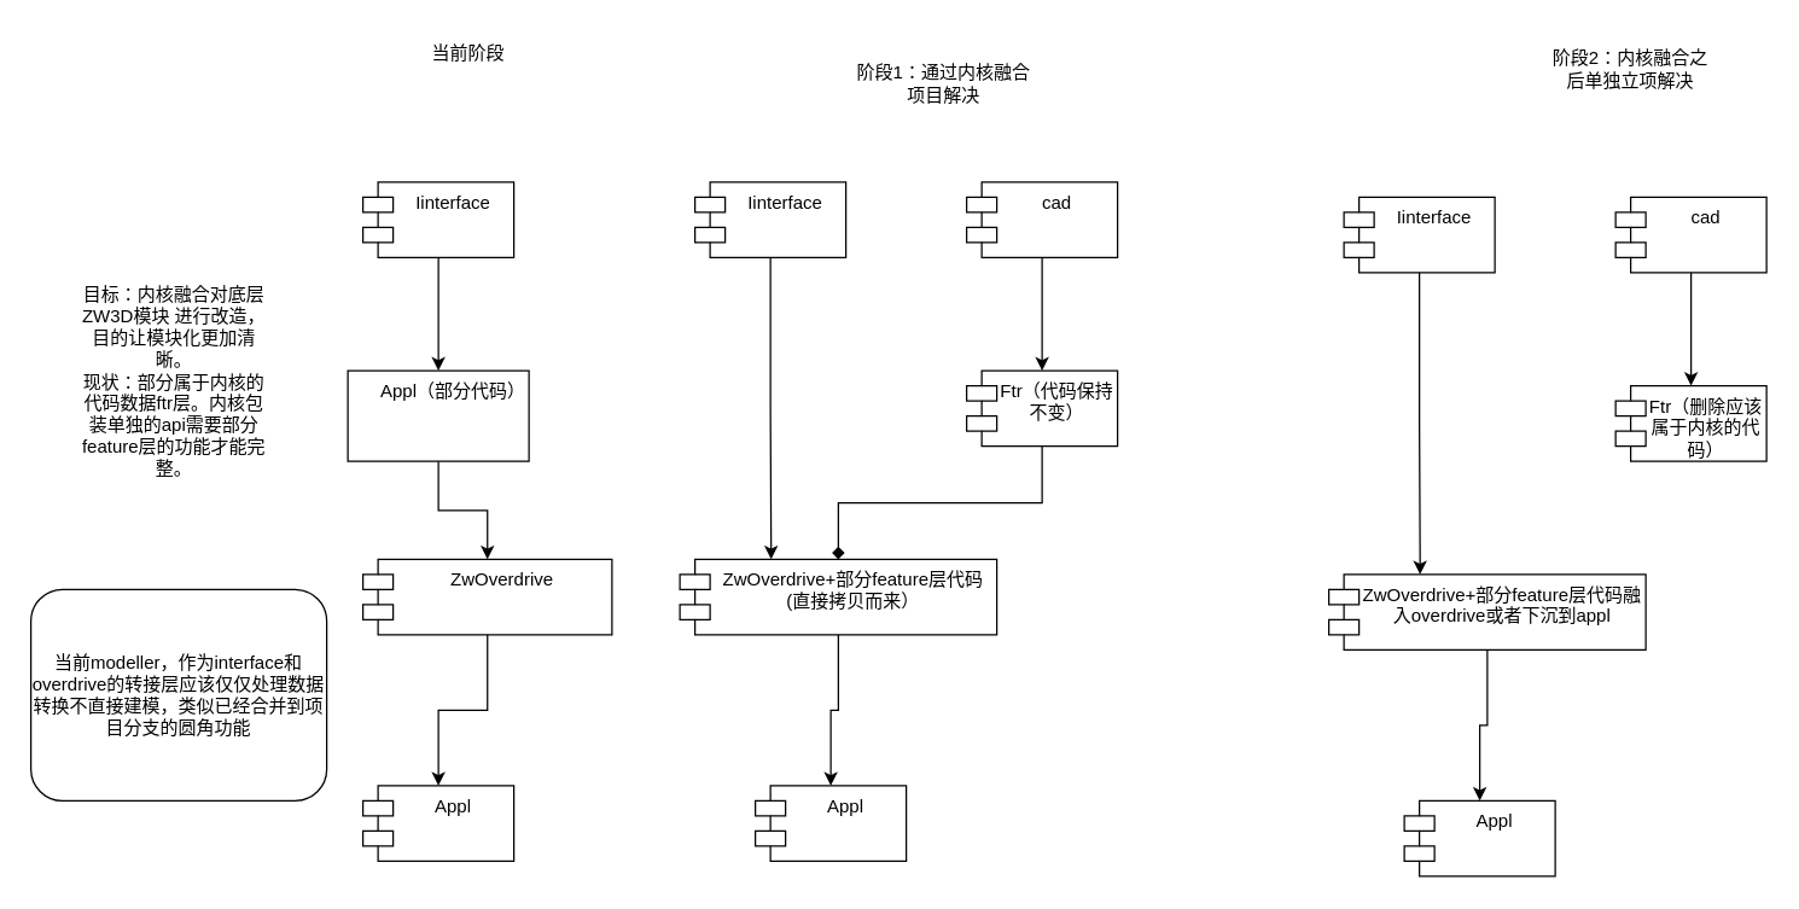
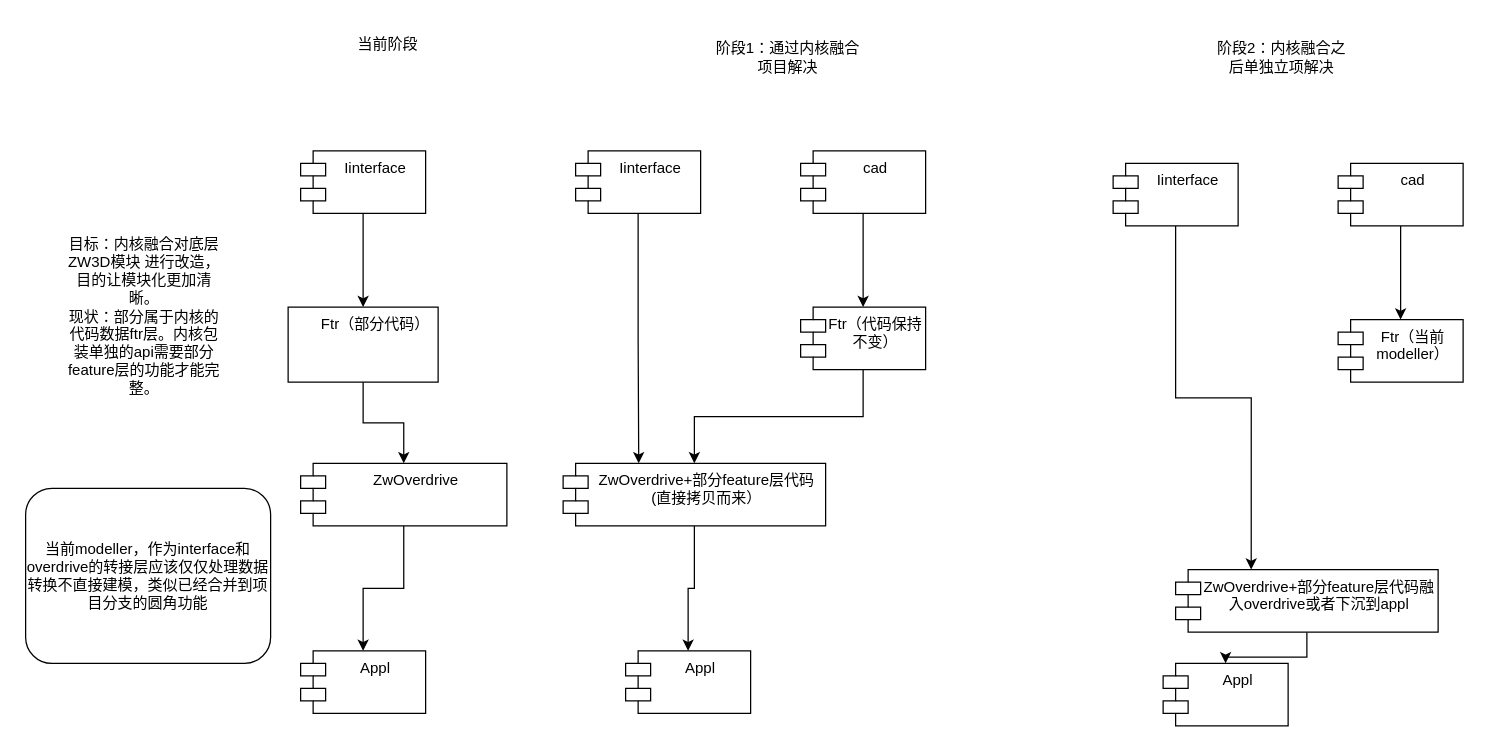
  <mxCell id="0" />
  <mxCell id="1" parent="0" />
  <mxCell id="2" value="" style="edgeStyle=orthogonalEdgeStyle;rounded=0;orthogonalLoop=1;jettySize=auto;html=1;" parent="1" source="3" target="5" edge="1"><mxGeometry relative="1" as="geometry" /></mxCell>
  <mxCell id="3" value="Iinterface" style="shape=module;align=left;spacingLeft=20;align=center;verticalAlign=top;whiteSpace=wrap;html=1;" parent="1" vertex="1"><mxGeometry x="240" y="120" width="100" height="50" as="geometry" /></mxCell>
  <mxCell id="4" value="" style="edgeStyle=orthogonalEdgeStyle;rounded=0;orthogonalLoop=1;jettySize=auto;html=1;" parent="1" source="5" target="7" edge="1"><mxGeometry relative="1" as="geometry" /></mxCell>
- <mxCell id="5" value="Appl（部分代码）" style="whiteSpace=wrap;html=1;verticalAlign=top;spacingLeft=20;" parent="1" vertex="1"><mxGeometry x="230" y="245" width="120" height="60" as="geometry" /></mxCell>
+ <mxCell id="5" value="Ftr（部分代码）" style="whiteSpace=wrap;html=1;verticalAlign=top;spacingLeft=20;" parent="1" vertex="1"><mxGeometry x="230" y="245" width="120" height="60" as="geometry" /></mxCell>
  <mxCell id="6" value="" style="edgeStyle=orthogonalEdgeStyle;rounded=0;orthogonalLoop=1;jettySize=auto;html=1;" parent="1" source="7" target="8" edge="1"><mxGeometry relative="1" as="geometry" /></mxCell>
  <mxCell id="7" value="ZwOverdrive" style="shape=module;align=left;spacingLeft=20;align=center;verticalAlign=top;whiteSpace=wrap;html=1;" parent="1" vertex="1"><mxGeometry x="240" y="370" width="165" height="50" as="geometry" /></mxCell>
  <mxCell id="8" value="Appl" style="shape=module;align=left;spacingLeft=20;align=center;verticalAlign=top;whiteSpace=wrap;html=1;" parent="1" vertex="1"><mxGeometry x="240" y="520" width="100" height="50" as="geometry" /></mxCell>
  <mxCell id="9" value="&lt;div&gt;&lt;br&gt;&lt;/div&gt;&lt;div&gt;目标：内核融合对底层ZW3D模块 进行改造，目的让模块化更加清晰。&lt;/div&gt;&lt;div&gt;现状：部分属于内核的代码数据ftr层。内核包装单独的api需要部分feature层的功能才能完整。&lt;/div&gt;" style="text;html=1;align=center;verticalAlign=middle;whiteSpace=wrap;rounded=0;" parent="1" vertex="1"><mxGeometry x="50" y="130" width="130" height="230" as="geometry" /></mxCell>
  <mxCell id="10" value="" style="edgeStyle=orthogonalEdgeStyle;rounded=0;orthogonalLoop=1;jettySize=auto;html=1;entryX=0.288;entryY=0;entryDx=0;entryDy=0;entryPerimeter=0;" edge="1" parent="1" source="11" target="14"><mxGeometry relative="1" as="geometry"><mxPoint x="510" y="245" as="targetPoint" /></mxGeometry></mxCell>
  <mxCell id="11" value="Iinterface" style="shape=module;align=left;spacingLeft=20;align=center;verticalAlign=top;whiteSpace=wrap;html=1;" vertex="1" parent="1"><mxGeometry x="460" y="120" width="100" height="50" as="geometry" /></mxCell>
- <mxCell id="12" value="" style="edgeStyle=orthogonalEdgeStyle;rounded=0;orthogonalLoop=1;jettySize=auto;html=1;exitX=0.5;exitY=1;exitDx=0;exitDy=0;endArrow=diamond;" edge="1" source="18" target="14" parent="1"><mxGeometry relative="1" as="geometry"><mxPoint x="690" y="305" as="sourcePoint" /></mxGeometry></mxCell>
+ <mxCell id="12" value="" style="edgeStyle=orthogonalEdgeStyle;rounded=0;orthogonalLoop=1;jettySize=auto;html=1;exitX=0.5;exitY=1;exitDx=0;exitDy=0;" edge="1" source="18" target="14" parent="1"><mxGeometry relative="1" as="geometry"><mxPoint x="690" y="305" as="sourcePoint" /></mxGeometry></mxCell>
  <mxCell id="13" value="" style="edgeStyle=orthogonalEdgeStyle;rounded=0;orthogonalLoop=1;jettySize=auto;html=1;" edge="1" source="14" target="15" parent="1"><mxGeometry relative="1" as="geometry" /></mxCell>
  <mxCell id="14" value="ZwOverdrive+部分feature层代码(直接拷贝而来）" style="shape=module;align=left;spacingLeft=20;align=center;verticalAlign=top;whiteSpace=wrap;html=1;" vertex="1" parent="1"><mxGeometry x="450" y="370" width="210" height="50" as="geometry" /></mxCell>
  <mxCell id="15" value="Appl" style="shape=module;align=left;spacingLeft=20;align=center;verticalAlign=top;whiteSpace=wrap;html=1;" vertex="1" parent="1"><mxGeometry x="500" y="520" width="100" height="50" as="geometry" /></mxCell>
  <mxCell id="16" value="" style="edgeStyle=orthogonalEdgeStyle;rounded=0;orthogonalLoop=1;jettySize=auto;html=1;" edge="1" parent="1" source="17"><mxGeometry relative="1" as="geometry"><mxPoint x="690" y="245" as="targetPoint" /></mxGeometry></mxCell>
  <mxCell id="17" value="cad" style="shape=module;align=left;spacingLeft=20;align=center;verticalAlign=top;whiteSpace=wrap;html=1;" vertex="1" parent="1"><mxGeometry x="640" y="120" width="100" height="50" as="geometry" /></mxCell>
  <mxCell id="18" value="Ftr（代码保持不变）" style="shape=module;align=left;spacingLeft=20;align=center;verticalAlign=top;whiteSpace=wrap;html=1;" vertex="1" parent="1"><mxGeometry x="640" y="245" width="100" height="50" as="geometry" /></mxCell>
  <mxCell id="19" value="" style="edgeStyle=orthogonalEdgeStyle;rounded=0;orthogonalLoop=1;jettySize=auto;html=1;entryX=0.288;entryY=0;entryDx=0;entryDy=0;entryPerimeter=0;" edge="1" source="20" target="22" parent="1"><mxGeometry relative="1" as="geometry"><mxPoint x="940" y="255" as="targetPoint" /></mxGeometry></mxCell>
  <mxCell id="20" value="Iinterface" style="shape=module;align=left;spacingLeft=20;align=center;verticalAlign=top;whiteSpace=wrap;html=1;" vertex="1" parent="1"><mxGeometry x="890" y="130" width="100" height="50" as="geometry" /></mxCell>
  <mxCell id="21" value="" style="edgeStyle=orthogonalEdgeStyle;rounded=0;orthogonalLoop=1;jettySize=auto;html=1;" edge="1" source="22" target="23" parent="1"><mxGeometry relative="1" as="geometry" /></mxCell>
- <mxCell id="22" value="ZwOverdrive+部分feature层代码融入overdrive或者下沉到appl" style="shape=module;align=left;spacingLeft=20;align=center;verticalAlign=top;whiteSpace=wrap;html=1;" vertex="1" parent="1"><mxGeometry x="880" y="380" width="210" height="50" as="geometry" /></mxCell>
+ <mxCell id="22" value="ZwOverdrive+部分feature层代码融入overdrive或者下沉到appl" style="shape=module;align=left;spacingLeft=20;align=center;verticalAlign=top;whiteSpace=wrap;html=1;" vertex="1" parent="1"><mxGeometry x="940" y="455" width="210" height="50" as="geometry" /></mxCell>
  <mxCell id="23" value="Appl" style="shape=module;align=left;spacingLeft=20;align=center;verticalAlign=top;whiteSpace=wrap;html=1;" vertex="1" parent="1"><mxGeometry x="930" y="530" width="100" height="50" as="geometry" /></mxCell>
  <mxCell id="24" value="" style="edgeStyle=orthogonalEdgeStyle;rounded=0;orthogonalLoop=1;jettySize=auto;html=1;" edge="1" source="25" parent="1"><mxGeometry relative="1" as="geometry"><mxPoint x="1120" y="255" as="targetPoint" /></mxGeometry></mxCell>
  <mxCell id="25" value="cad" style="shape=module;align=left;spacingLeft=20;align=center;verticalAlign=top;whiteSpace=wrap;html=1;" vertex="1" parent="1"><mxGeometry x="1070" y="130" width="100" height="50" as="geometry" /></mxCell>
- <mxCell id="26" value="Ftr（删除应该属于内核的代码）" style="shape=module;align=left;spacingLeft=20;align=center;verticalAlign=top;whiteSpace=wrap;html=1;" vertex="1" parent="1"><mxGeometry x="1070" y="255" width="100" height="50" as="geometry" /></mxCell>
+ <mxCell id="26" value="Ftr（当前modeller）" style="shape=module;align=left;spacingLeft=20;align=center;verticalAlign=top;whiteSpace=wrap;html=1;" vertex="1" parent="1"><mxGeometry x="1070" y="255" width="100" height="50" as="geometry" /></mxCell>
  <mxCell id="27" value="当前modeller，作为interface和overdrive的转接层应该仅仅处理数据转换不直接建模，类似已经合并到项目分支的圆角功能" style="rounded=1;whiteSpace=wrap;html=1;" vertex="1" parent="1"><mxGeometry x="20" y="390" width="196" height="140" as="geometry" /></mxCell>
  <mxCell id="28" value="当前阶段" style="text;html=1;align=center;verticalAlign=middle;whiteSpace=wrap;rounded=0;" vertex="1" parent="1"><mxGeometry x="280" y="20" width="60" height="30" as="geometry" /></mxCell>
- <mxCell id="29" value="阶段1：通过内核融合项目解决" style="text;html=1;align=center;verticalAlign=middle;whiteSpace=wrap;rounded=0;" vertex="1" parent="1"><mxGeometry x="565" y="40" width="120" height="30" as="geometry" /></mxCell>
- <mxCell id="30" value="阶段2：内核融合之后单独立项解决" style="text;html=1;align=center;verticalAlign=middle;whiteSpace=wrap;rounded=0;" vertex="1" parent="1"><mxGeometry x="1025" y="30" width="110" height="30" as="geometry" /></mxCell>
+ <mxCell id="29" value="阶段1：通过内核融合项目解决" style="text;html=1;align=center;verticalAlign=middle;whiteSpace=wrap;rounded=0;" vertex="1" parent="1"><mxGeometry x="570" y="30" width="120" height="30" as="geometry" /></mxCell>
+ <mxCell id="30" value="阶段2：内核融合之后单独立项解决" style="text;html=1;align=center;verticalAlign=middle;whiteSpace=wrap;rounded=0;" vertex="1" parent="1"><mxGeometry x="970" y="30" width="110" height="30" as="geometry" /></mxCell>
